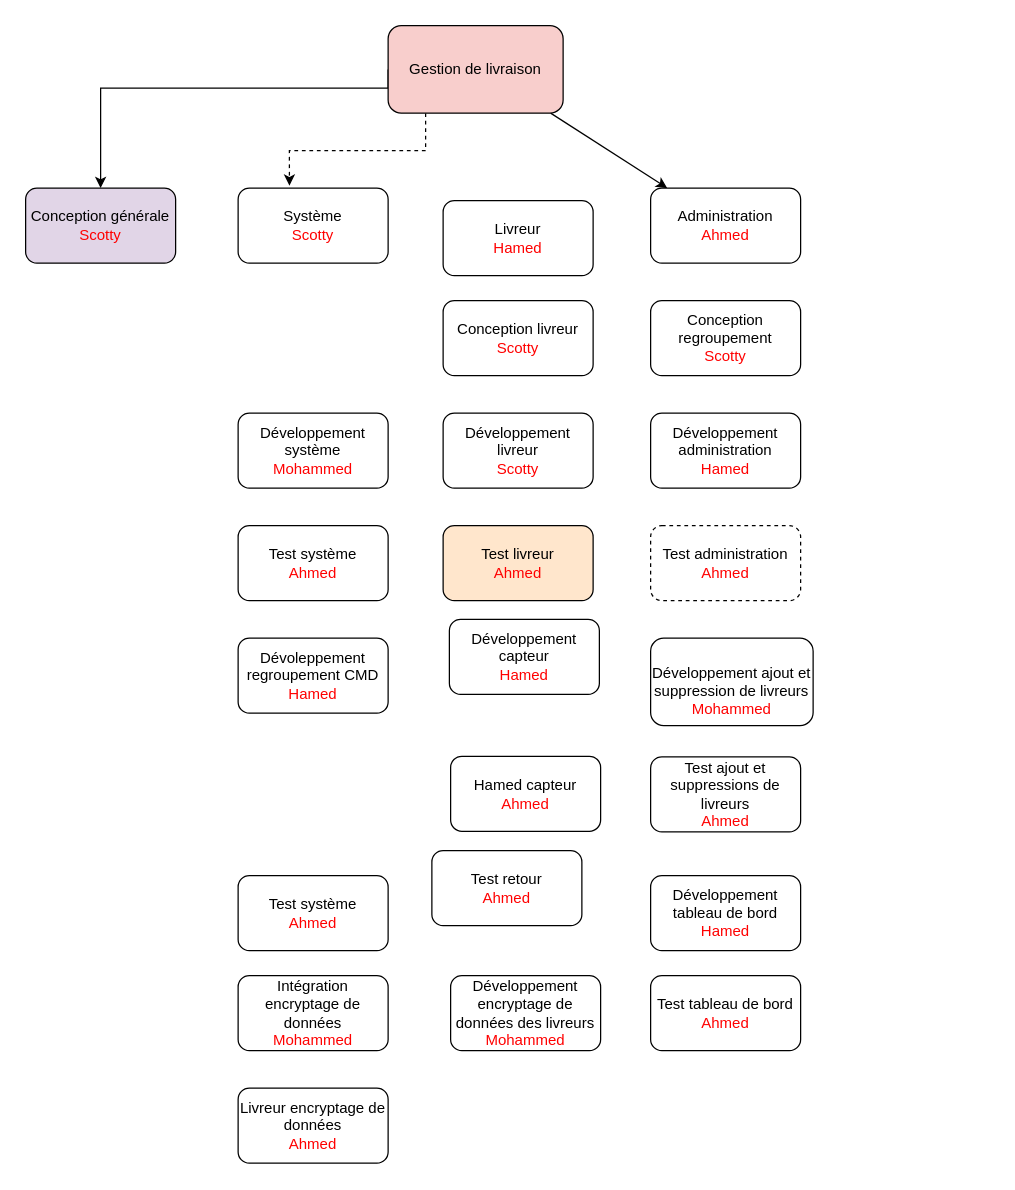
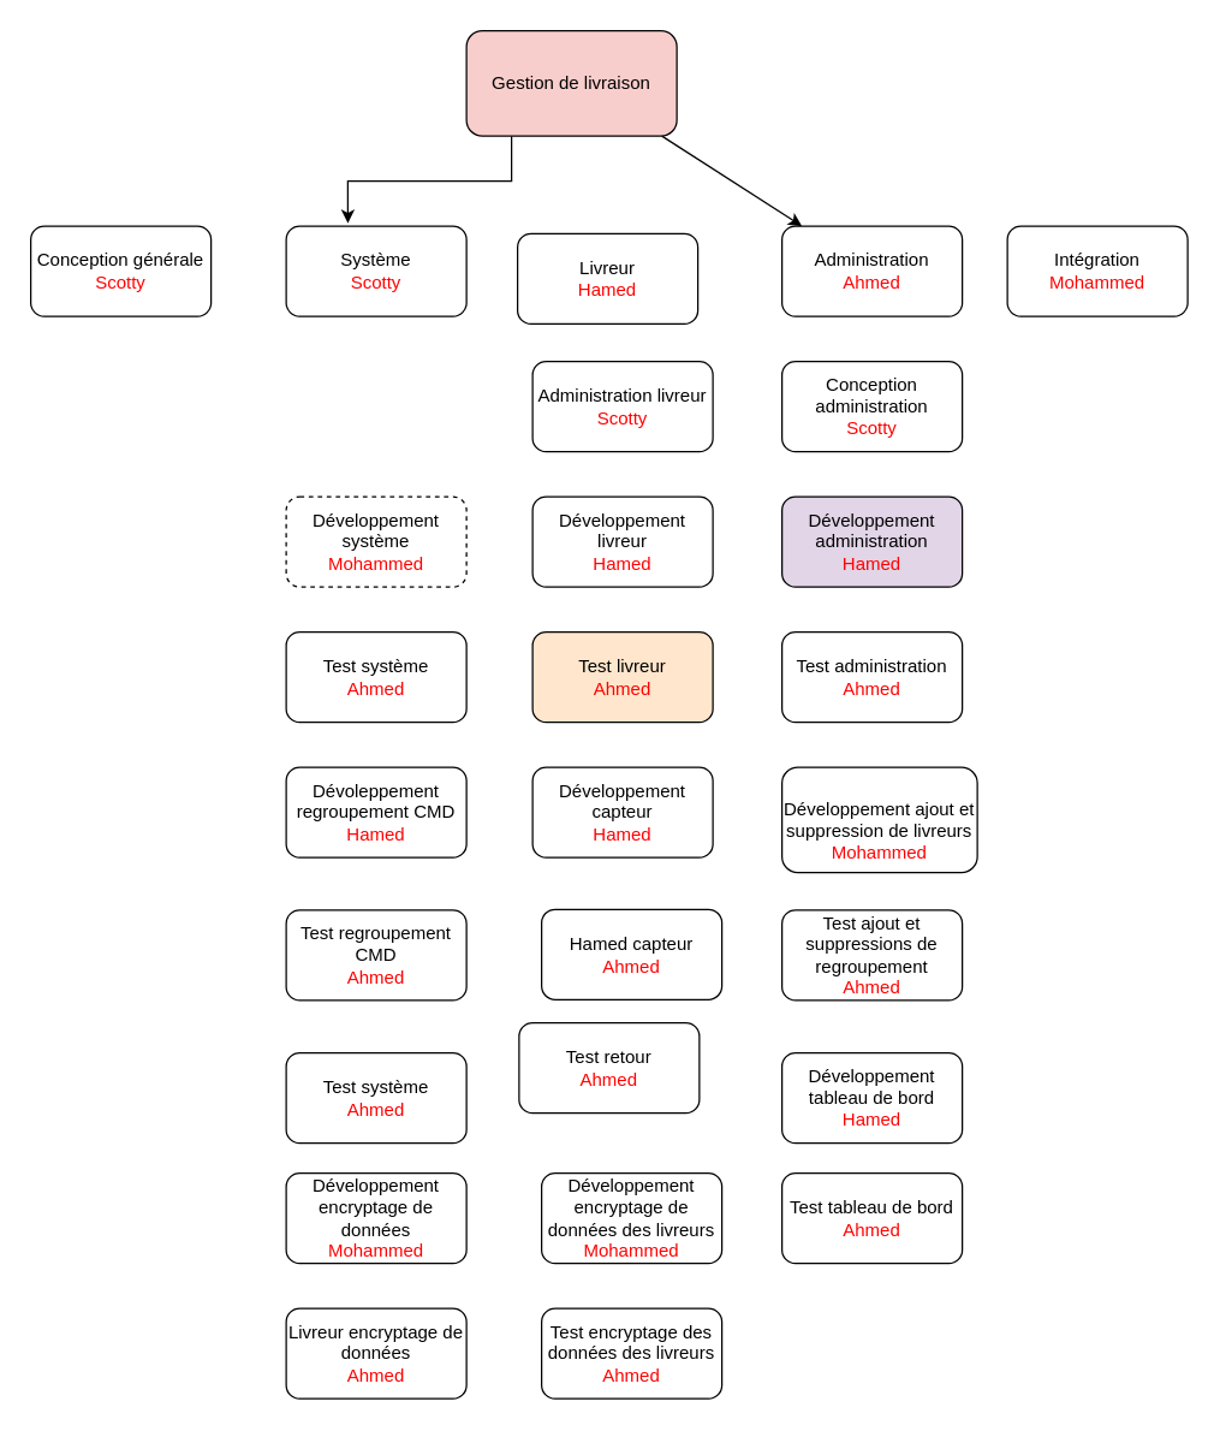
  <mxCell id="0" />
  <mxCell id="1" parent="0" />
- <mxCell id="2" style="rounded=0;orthogonalLoop=1;jettySize=auto;html=1;exitX=0;exitY=0.5;exitDx=0;exitDy=0;entryX=0.5;entryY=0;entryDx=0;entryDy=0;edgeStyle=orthogonalEdgeStyle;" edge="1" parent="1" source="6" target="7"><mxGeometry relative="1" as="geometry"><Array as="points"><mxPoint x="280" y="70" /><mxPoint x="100" y="70" /></Array></mxGeometry></mxCell>
- <mxCell id="3" style="edgeStyle=orthogonalEdgeStyle;rounded=0;orthogonalLoop=1;jettySize=auto;html=1;entryX=0.342;entryY=-0.033;entryDx=0;entryDy=0;entryPerimeter=0;dashed=1;" edge="1" parent="1" source="6" target="8"><mxGeometry relative="1" as="geometry"><Array as="points"><mxPoint x="340" y="120" /><mxPoint x="231" y="120" /></Array></mxGeometry></mxCell>
+ <mxCell id="3" style="edgeStyle=orthogonalEdgeStyle;rounded=0;orthogonalLoop=1;jettySize=auto;html=1;entryX=0.342;entryY=-0.033;entryDx=0;entryDy=0;entryPerimeter=0;" edge="1" parent="1" source="6" target="8"><mxGeometry relative="1" as="geometry"><Array as="points"><mxPoint x="340" y="120" /><mxPoint x="231" y="120" /></Array></mxGeometry></mxCell>
  <mxCell id="4" style="edgeStyle=none;rounded=0;orthogonalLoop=1;jettySize=auto;html=1;exitX=1;exitY=0.5;exitDx=0;exitDy=0;" edge="1" parent="1" source="6"><mxGeometry relative="1" as="geometry"><mxPoint x="450" y="55" as="targetPoint" /></mxGeometry></mxCell>
  <mxCell id="5" style="edgeStyle=none;rounded=0;orthogonalLoop=1;jettySize=auto;html=1;fontColor=#FF0000;" edge="1" parent="1" target="10"><mxGeometry relative="1" as="geometry"><mxPoint x="440" y="90" as="sourcePoint" /></mxGeometry></mxCell>
  <mxCell id="6" value="Gestion de livraison" style="rounded=1;whiteSpace=wrap;html=1;fillColor=#f8cecc;" vertex="1" parent="1"><mxGeometry x="310" width="140" height="70" as="geometry" y="20" /></mxCell>
- <mxCell id="7" value="&lt;div&gt;Conception générale&lt;/div&gt;&lt;div&gt;&lt;font color=&quot;#FF0000&quot;&gt;Scotty&lt;/font&gt;&lt;br&gt;&lt;/div&gt;" style="rounded=1;whiteSpace=wrap;html=1;fillColor=#e1d5e7;" vertex="1" parent="1"><mxGeometry x="20" y="150" width="120" height="60" as="geometry" /></mxCell>
+ <mxCell id="7" value="&lt;div&gt;Conception générale&lt;/div&gt;&lt;div&gt;&lt;font color=&quot;#FF0000&quot;&gt;Scotty&lt;/font&gt;&lt;br&gt;&lt;/div&gt;" style="rounded=1;whiteSpace=wrap;html=1;" vertex="1" parent="1"><mxGeometry x="20" y="150" width="120" height="60" as="geometry" /></mxCell>
  <mxCell id="8" value="&lt;div&gt;Système&lt;/div&gt;&lt;div&gt;&lt;font color=&quot;#FF0000&quot;&gt;Scotty&lt;br&gt;&lt;/font&gt;&lt;/div&gt;" style="rounded=1;whiteSpace=wrap;html=1;" vertex="1" parent="1"><mxGeometry x="190" y="150" width="120" height="60" as="geometry" /></mxCell>
- <mxCell id="9" value="&lt;div&gt;Livreur&lt;/div&gt;&lt;div&gt;&lt;font color=&quot;#FF0000&quot;&gt;Hamed&lt;/font&gt;&lt;br&gt;&lt;/div&gt;" style="rounded=1;whiteSpace=wrap;html=1;" vertex="1" parent="1"><mxGeometry x="354" y="160" width="120" height="60" as="geometry" /></mxCell>
+ <mxCell id="9" value="&lt;div&gt;Livreur&lt;/div&gt;&lt;div&gt;&lt;font color=&quot;#FF0000&quot;&gt;Hamed&lt;/font&gt;&lt;br&gt;&lt;/div&gt;" style="rounded=1;whiteSpace=wrap;html=1;" vertex="1" parent="1"><mxGeometry x="344" y="155" width="120" height="60" as="geometry" /></mxCell>
  <mxCell id="10" value="&lt;div&gt;Administration&lt;/div&gt;&lt;div&gt;&lt;font color=&quot;#FF0000&quot;&gt;Ahmed&lt;/font&gt;&lt;br&gt;&lt;/div&gt;" style="rounded=1;whiteSpace=wrap;html=1;" vertex="1" parent="1"><mxGeometry x="520" y="150" width="120" height="60" as="geometry" /></mxCell>
- <mxCell id="12" value="&lt;div&gt;Développement système&lt;/div&gt;&lt;div&gt;&lt;font color=&quot;#FF0000&quot;&gt;Mohammed&lt;/font&gt;&lt;br&gt;&lt;/div&gt;" style="rounded=1;whiteSpace=wrap;html=1;" vertex="1" parent="1"><mxGeometry x="190" y="330" width="120" height="60" as="geometry" /></mxCell>
+ <mxCell id="11" value="&lt;div&gt;Intégration&lt;/div&gt;&lt;div&gt;&lt;font color=&quot;#FF0000&quot;&gt;Mohammed&lt;/font&gt;&lt;br&gt;&lt;/div&gt;" style="rounded=1;whiteSpace=wrap;html=1;" vertex="1" parent="1"><mxGeometry x="670" y="150" width="120" height="60" as="geometry" /></mxCell>
+ <mxCell id="12" value="&lt;div&gt;Développement système&lt;/div&gt;&lt;div&gt;&lt;font color=&quot;#FF0000&quot;&gt;Mohammed&lt;/font&gt;&lt;br&gt;&lt;/div&gt;" style="rounded=1;whiteSpace=wrap;html=1;dashed=1;" vertex="1" parent="1"><mxGeometry x="190" y="330" width="120" height="60" as="geometry" /></mxCell>
  <mxCell id="13" value="&lt;div&gt;Test système&lt;/div&gt;&lt;div&gt;&lt;font color=&quot;#FF0000&quot;&gt;Ahmed&lt;/font&gt;&lt;br&gt;&lt;/div&gt;" style="rounded=1;whiteSpace=wrap;html=1;" vertex="1" parent="1"><mxGeometry x="190" y="420" width="120" height="60" as="geometry" /></mxCell>
  <mxCell id="14" value="&lt;div&gt;&lt;br&gt;&lt;/div&gt;&lt;div&gt;&lt;br&gt;&lt;/div&gt;&lt;div&gt;Dévoleppement regroupement CMD&lt;/div&gt;&lt;div&gt;&lt;font color=&quot;#FF0000&quot;&gt;Hamed&lt;/font&gt;&lt;br&gt;&lt;/div&gt;&lt;div&gt;&lt;br&gt;&lt;/div&gt;&lt;div&gt;&lt;br&gt;&lt;/div&gt;" style="rounded=1;whiteSpace=wrap;html=1;" vertex="1" parent="1"><mxGeometry x="190" y="510" width="120" height="60" as="geometry" /></mxCell>
+ <mxCell id="15" value="&lt;div&gt;Test regroupement CMD&lt;/div&gt;&lt;div&gt;&lt;font color=&quot;#FF0000&quot;&gt;Ahmed&lt;/font&gt;&lt;br&gt;&lt;/div&gt;" style="rounded=1;whiteSpace=wrap;html=1;" vertex="1" parent="1"><mxGeometry x="190" y="605" width="120" height="60" as="geometry" /></mxCell>
  <mxCell id="16" value="&lt;div&gt;Test système&lt;/div&gt;&lt;div&gt;&lt;font color=&quot;#FF0000&quot;&gt;Ahmed&lt;br&gt;&lt;/font&gt;&lt;/div&gt;" style="rounded=1;whiteSpace=wrap;html=1;" vertex="1" parent="1"><mxGeometry x="190" y="700" width="120" height="60" as="geometry" /></mxCell>
- <mxCell id="17" value="&lt;div&gt;Intégration encryptage de données&lt;/div&gt;&lt;div&gt;&lt;font color=&quot;#FF0000&quot;&gt;Mohammed&lt;/font&gt;&lt;br&gt;&lt;/div&gt;" style="rounded=1;whiteSpace=wrap;html=1;" vertex="1" parent="1"><mxGeometry x="190" y="780" width="120" height="60" as="geometry" /></mxCell>
+ <mxCell id="17" value="&lt;div&gt;Développement encryptage de données&lt;/div&gt;&lt;div&gt;&lt;font color=&quot;#FF0000&quot;&gt;Mohammed&lt;/font&gt;&lt;br&gt;&lt;/div&gt;" style="rounded=1;whiteSpace=wrap;html=1;" vertex="1" parent="1"><mxGeometry x="190" y="780" width="120" height="60" as="geometry" /></mxCell>
  <mxCell id="18" value="&lt;div&gt;Livreur encryptage de données&lt;/div&gt;&lt;div&gt;&lt;font color=&quot;#FF0000&quot;&gt;Ahmed&lt;/font&gt;&lt;br&gt;&lt;/div&gt;" style="rounded=1;whiteSpace=wrap;html=1;" vertex="1" parent="1"><mxGeometry x="190" y="870" width="120" height="60" as="geometry" /></mxCell>
- <mxCell id="19" value="&lt;div&gt;Conception livreur&lt;/div&gt;&lt;div&gt;&lt;font color=&quot;#FF0000&quot;&gt;Scotty&lt;/font&gt;&lt;br&gt;&lt;/div&gt;" style="rounded=1;whiteSpace=wrap;html=1;" vertex="1" parent="1"><mxGeometry x="354" y="240" width="120" height="60" as="geometry" /></mxCell>
- <mxCell id="20" value="&lt;div&gt;Développement livreur&lt;br&gt;&lt;/div&gt;&lt;div&gt;&lt;font color=&quot;#FF0000&quot;&gt;Scotty&lt;/font&gt;&lt;br&gt;&lt;/div&gt;" style="rounded=1;whiteSpace=wrap;html=1;" vertex="1" parent="1"><mxGeometry x="354" y="330" width="120" height="60" as="geometry" /></mxCell>
+ <mxCell id="19" value="&lt;div&gt;Administration livreur&lt;/div&gt;&lt;div&gt;&lt;font color=&quot;#FF0000&quot;&gt;Scotty&lt;/font&gt;&lt;br&gt;&lt;/div&gt;" style="rounded=1;whiteSpace=wrap;html=1;" vertex="1" parent="1"><mxGeometry x="354" y="240" width="120" height="60" as="geometry" /></mxCell>
+ <mxCell id="20" value="&lt;div&gt;Développement livreur&lt;br&gt;&lt;/div&gt;&lt;div&gt;&lt;font color=&quot;#FF0000&quot;&gt;Hamed&lt;/font&gt;&lt;br&gt;&lt;/div&gt;" style="rounded=1;whiteSpace=wrap;html=1;" vertex="1" parent="1"><mxGeometry x="354" y="330" width="120" height="60" as="geometry" /></mxCell>
  <mxCell id="21" value="&lt;div&gt;&lt;br&gt;&lt;/div&gt;&lt;div&gt;Test livreur&lt;/div&gt;&lt;div&gt;&lt;font color=&quot;#FF0000&quot;&gt;Ahmed&lt;/font&gt;&lt;br&gt;&lt;/div&gt;&lt;div&gt;&lt;br&gt;&lt;/div&gt;" style="rounded=1;whiteSpace=wrap;html=1;fillColor=#ffe6cc;" vertex="1" parent="1"><mxGeometry x="354" y="420" width="120" height="60" as="geometry" /></mxCell>
- <mxCell id="22" value="&lt;div&gt;Développement capteur&lt;/div&gt;&lt;div&gt;&lt;font color=&quot;#FF0000&quot;&gt;Hamed&lt;br&gt;&lt;/font&gt;&lt;/div&gt;" style="rounded=1;whiteSpace=wrap;html=1;" vertex="1" parent="1"><mxGeometry x="359" y="495" width="120" height="60" as="geometry" /></mxCell>
+ <mxCell id="22" value="&lt;div&gt;Développement capteur&lt;/div&gt;&lt;div&gt;&lt;font color=&quot;#FF0000&quot;&gt;Hamed&lt;br&gt;&lt;/font&gt;&lt;/div&gt;" style="rounded=1;whiteSpace=wrap;html=1;" vertex="1" parent="1"><mxGeometry x="354" y="510" width="120" height="60" as="geometry" /></mxCell>
  <mxCell id="23" value="&lt;div&gt;Hamed capteur&lt;/div&gt;&lt;div&gt;&lt;font color=&quot;#FF0000&quot;&gt;Ahmed&lt;br&gt;&lt;/font&gt;&lt;/div&gt;" style="rounded=1;whiteSpace=wrap;html=1;" vertex="1" parent="1"><mxGeometry x="360" y="604.5" width="120" height="60" as="geometry" /></mxCell>
  <mxCell id="24" value="&lt;div&gt;Test retour&lt;/div&gt;&lt;div&gt;&lt;font color=&quot;#FF0000&quot;&gt;Ahmed&lt;/font&gt;&lt;br&gt;&lt;/div&gt;" style="rounded=1;whiteSpace=wrap;html=1;" vertex="1" parent="1"><mxGeometry x="345" y="680" width="120" height="60" as="geometry" /></mxCell>
  <mxCell id="25" value="&lt;div&gt;Développement encryptage de données des livreurs&lt;/div&gt;&lt;div&gt;&lt;font color=&quot;#FF0000&quot;&gt;Mohammed&lt;br&gt;&lt;/font&gt;&lt;/div&gt;" style="rounded=1;whiteSpace=wrap;html=1;" vertex="1" parent="1"><mxGeometry x="360" y="780" width="120" height="60" as="geometry" /></mxCell>
- <mxCell id="27" value="&lt;div&gt;Conception regroupement&lt;/div&gt;&lt;div&gt;&lt;font color=&quot;#FF0000&quot;&gt;Scotty&lt;br&gt;&lt;/font&gt;&lt;/div&gt;" style="rounded=1;whiteSpace=wrap;html=1;" vertex="1" parent="1"><mxGeometry x="520" y="240" width="120" height="60" as="geometry" /></mxCell>
- <mxCell id="28" value="&lt;div&gt;Développement administration&lt;/div&gt;&lt;div&gt;&lt;font color=&quot;#FF0000&quot;&gt;Hamed&lt;br&gt;&lt;/font&gt;&lt;/div&gt;" style="rounded=1;whiteSpace=wrap;html=1;" vertex="1" parent="1"><mxGeometry x="520" y="330" width="120" height="60" as="geometry" /></mxCell>
- <mxCell id="29" value="&lt;div&gt;Test administration&lt;/div&gt;&lt;div&gt;&lt;font color=&quot;#FF0000&quot;&gt;Ahmed&lt;/font&gt;&lt;br&gt;&lt;/div&gt;" style="rounded=1;whiteSpace=wrap;html=1;dashed=1;" vertex="1" parent="1"><mxGeometry x="520" y="420" width="120" height="60" as="geometry" /></mxCell>
+ <mxCell id="26" value="&lt;div&gt;Test encryptage des données des livreurs&lt;/div&gt;&lt;div&gt;&lt;font color=&quot;#FF0000&quot;&gt;Ahmed&lt;br&gt;&lt;/font&gt;&lt;/div&gt;" style="rounded=1;whiteSpace=wrap;html=1;" vertex="1" parent="1"><mxGeometry x="360" y="870" width="120" height="60" as="geometry" /></mxCell>
+ <mxCell id="27" value="&lt;div&gt;Conception administration&lt;/div&gt;&lt;div&gt;&lt;font color=&quot;#FF0000&quot;&gt;Scotty&lt;br&gt;&lt;/font&gt;&lt;/div&gt;" style="rounded=1;whiteSpace=wrap;html=1;" vertex="1" parent="1"><mxGeometry x="520" y="240" width="120" height="60" as="geometry" /></mxCell>
+ <mxCell id="28" value="&lt;div&gt;Développement administration&lt;/div&gt;&lt;div&gt;&lt;font color=&quot;#FF0000&quot;&gt;Hamed&lt;br&gt;&lt;/font&gt;&lt;/div&gt;" style="rounded=1;whiteSpace=wrap;html=1;fillColor=#e1d5e7;" vertex="1" parent="1"><mxGeometry x="520" y="330" width="120" height="60" as="geometry" /></mxCell>
+ <mxCell id="29" value="&lt;div&gt;Test administration&lt;/div&gt;&lt;div&gt;&lt;font color=&quot;#FF0000&quot;&gt;Ahmed&lt;/font&gt;&lt;br&gt;&lt;/div&gt;" style="rounded=1;whiteSpace=wrap;html=1;" vertex="1" parent="1"><mxGeometry x="520" y="420" width="120" height="60" as="geometry" /></mxCell>
  <mxCell id="30" value="&lt;div&gt;&lt;br&gt;&lt;/div&gt;&lt;div&gt;Développement ajout et suppression de livreurs&lt;/div&gt;&lt;div&gt;&lt;font color=&quot;#FF0000&quot;&gt;Mohammed&lt;/font&gt;&lt;br&gt;&lt;/div&gt;" style="rounded=1;whiteSpace=wrap;html=1;" vertex="1" parent="1"><mxGeometry x="520" y="510" width="130" height="70" as="geometry" /></mxCell>
- <mxCell id="31" value="&lt;div&gt;Test ajout et suppressions de livreurs&lt;/div&gt;&lt;div&gt;&lt;font color=&quot;#FF0000&quot;&gt;Ahmed&lt;/font&gt;&lt;br&gt;&lt;/div&gt;" style="rounded=1;whiteSpace=wrap;html=1;" vertex="1" parent="1"><mxGeometry x="520" y="605" width="120" height="60" as="geometry" /></mxCell>
+ <mxCell id="31" value="&lt;div&gt;Test ajout et suppressions de regroupement&lt;/div&gt;&lt;div&gt;&lt;font color=&quot;#FF0000&quot;&gt;Ahmed&lt;/font&gt;&lt;br&gt;&lt;/div&gt;" style="rounded=1;whiteSpace=wrap;html=1;" vertex="1" parent="1"><mxGeometry x="520" y="605" width="120" height="60" as="geometry" /></mxCell>
  <mxCell id="32" value="&lt;div&gt;Développement tableau de bord&lt;/div&gt;&lt;div&gt;&lt;font color=&quot;#FF0000&quot;&gt;Hamed&lt;/font&gt;&lt;br&gt;&lt;/div&gt;" style="rounded=1;whiteSpace=wrap;html=1;" vertex="1" parent="1"><mxGeometry x="520" y="700" width="120" height="60" as="geometry" /></mxCell>
  <mxCell id="33" value="&lt;div&gt;Test tableau de bord&lt;/div&gt;&lt;div&gt;&lt;font color=&quot;#FF0000&quot;&gt;Ahmed&lt;/font&gt;&lt;br&gt;&lt;/div&gt;" style="rounded=1;whiteSpace=wrap;html=1;" vertex="1" parent="1"><mxGeometry x="520" y="780" width="120" height="60" as="geometry" /></mxCell>
